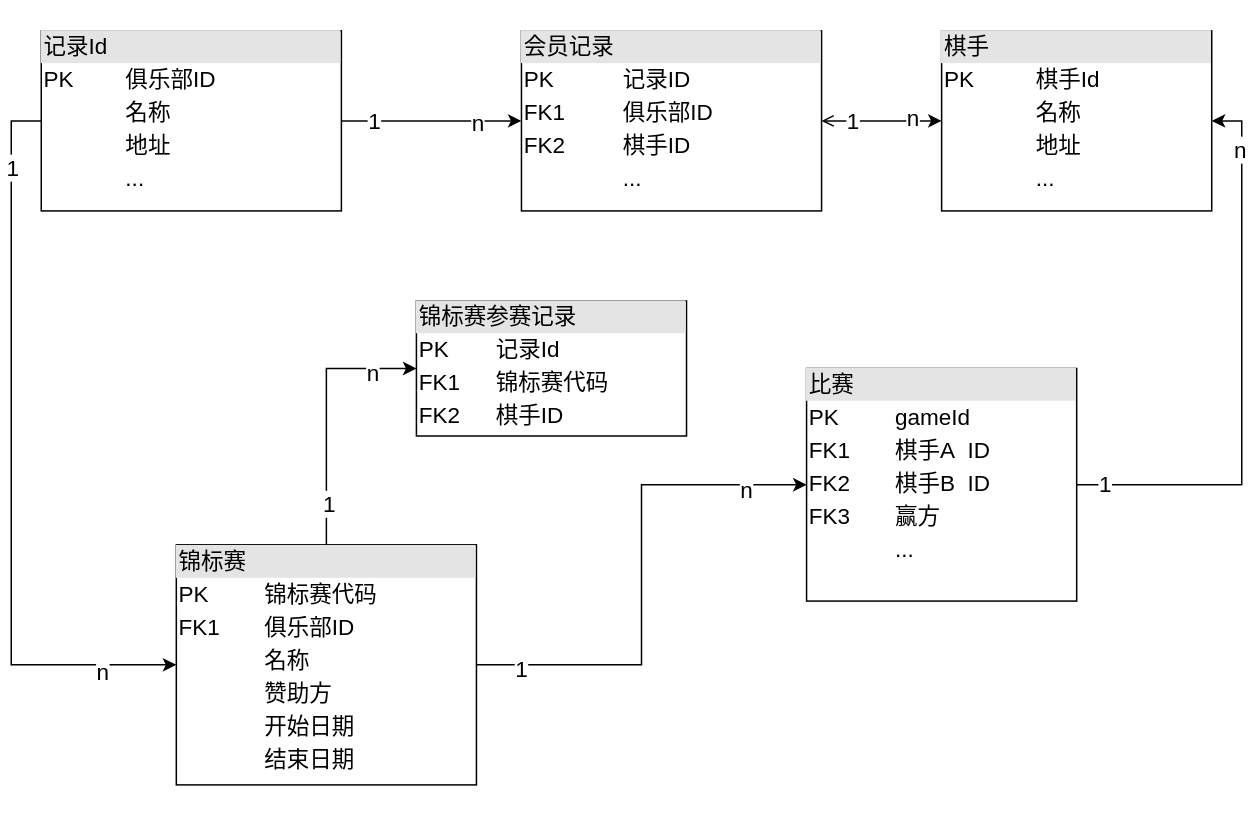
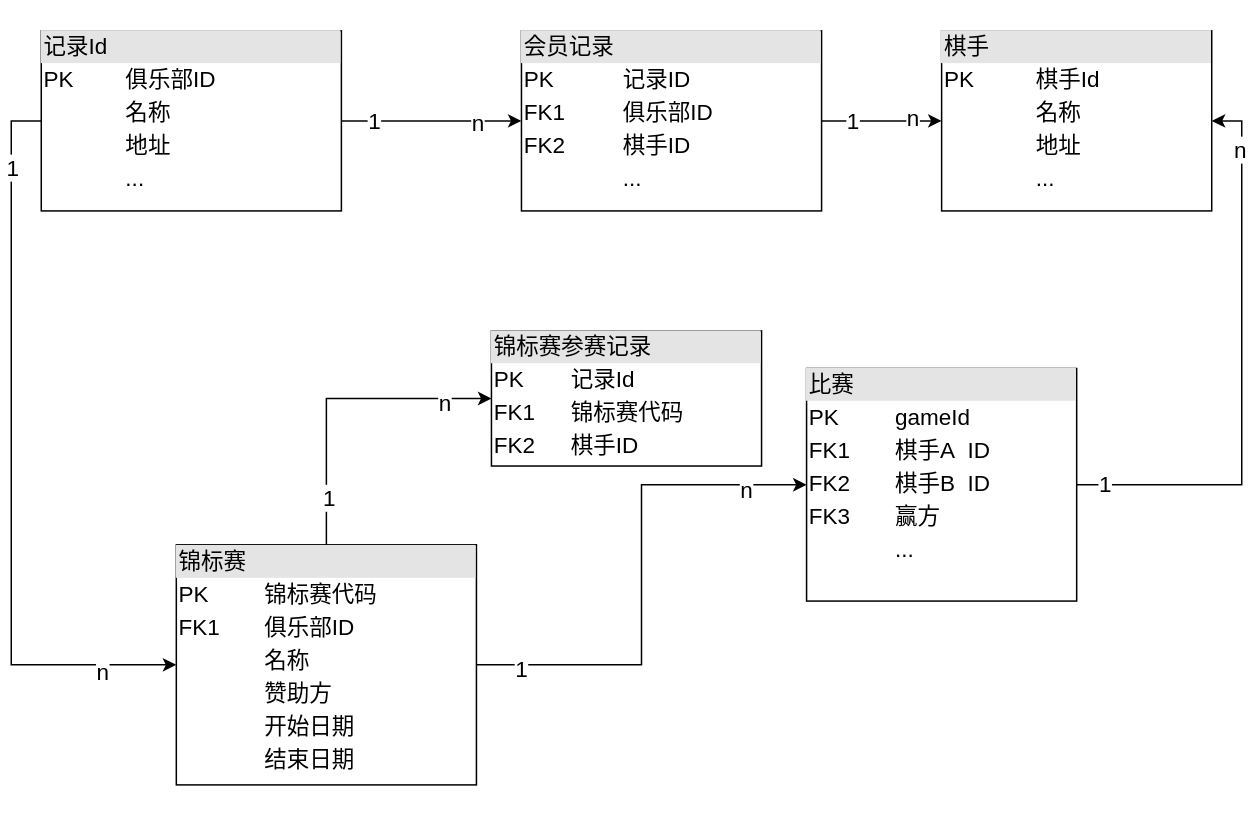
  <mxCell id="0" />
  <mxCell id="1" parent="0" />
  <mxCell id="2" style="edgeStyle=orthogonalEdgeStyle;rounded=0;orthogonalLoop=1;jettySize=auto;html=1;entryX=0;entryY=0.5;entryDx=0;entryDy=0;fontSize=15;exitX=0;exitY=0.5;exitDx=0;exitDy=0;" edge="1" parent="1" source="5" target="13"><mxGeometry relative="1" as="geometry" /></mxCell>
  <mxCell id="3" value="1" style="edgeLabel;html=1;align=center;verticalAlign=middle;resizable=0;points=[];fontSize=15;" vertex="1" connectable="0" parent="2"><mxGeometry x="-0.863" relative="1" as="geometry"><mxPoint y="16" as="offset" /></mxGeometry></mxCell>
  <mxCell id="4" value="n" style="edgeLabel;html=1;align=center;verticalAlign=middle;resizable=0;points=[];fontSize=15;" vertex="1" connectable="0" parent="2"><mxGeometry x="0.8" y="-4" relative="1" as="geometry"><mxPoint as="offset" /></mxGeometry></mxCell>
  <mxCell id="5" value="&lt;div style=&quot;box-sizing: border-box; width: 100%; background: rgb(228, 228, 228); padding: 2px; font-size: 15px;&quot;&gt;记录Id&lt;/div&gt;&lt;table style=&quot;width: 100%; font-size: 15px;&quot; cellpadding=&quot;2&quot; cellspacing=&quot;0&quot;&gt;&lt;tbody style=&quot;font-size: 15px;&quot;&gt;&lt;tr style=&quot;font-size: 15px;&quot;&gt;&lt;td style=&quot;font-size: 15px;&quot;&gt;PK&lt;/td&gt;&lt;td style=&quot;font-size: 15px;&quot;&gt;俱乐部ID&lt;/td&gt;&lt;/tr&gt;&lt;tr style=&quot;font-size: 15px;&quot;&gt;&lt;td style=&quot;font-size: 15px;&quot;&gt;&lt;br style=&quot;font-size: 15px;&quot;&gt;&lt;/td&gt;&lt;td style=&quot;font-size: 15px;&quot;&gt;名称&lt;/td&gt;&lt;/tr&gt;&lt;tr style=&quot;font-size: 15px;&quot;&gt;&lt;td style=&quot;font-size: 15px;&quot;&gt;&lt;/td&gt;&lt;td style=&quot;font-size: 15px;&quot;&gt;地址&lt;br style=&quot;font-size: 15px;&quot;&gt;&lt;/td&gt;&lt;/tr&gt;&lt;tr style=&quot;font-size: 15px;&quot;&gt;&lt;td style=&quot;font-size: 15px;&quot;&gt;&lt;br style=&quot;font-size: 15px;&quot;&gt;&lt;/td&gt;&lt;td style=&quot;font-size: 15px;&quot;&gt;...&lt;/td&gt;&lt;/tr&gt;&lt;/tbody&gt;&lt;/table&gt;" style="verticalAlign=top;align=left;overflow=fill;html=1;fontSize=15;" vertex="1" parent="1"><mxGeometry x="20" y="20" width="200" height="120" as="geometry" /></mxCell>
  <mxCell id="6" style="edgeStyle=orthogonalEdgeStyle;rounded=0;orthogonalLoop=1;jettySize=auto;html=1;exitX=0;exitY=0.5;exitDx=0;exitDy=0;entryX=1;entryY=0.5;entryDx=0;entryDy=0;fontSize=15;startArrow=classic;startFill=1;endArrow=none;endFill=0;" edge="1" parent="1" source="9" target="5"><mxGeometry relative="1" as="geometry" /></mxCell>
  <mxCell id="7" value="n" style="edgeLabel;html=1;align=center;verticalAlign=middle;resizable=0;points=[];fontSize=15;" vertex="1" connectable="0" parent="6"><mxGeometry x="-0.78" relative="1" as="geometry"><mxPoint x="-17" as="offset" /></mxGeometry></mxCell>
  <mxCell id="8" value="1" style="edgeLabel;html=1;align=center;verticalAlign=middle;resizable=0;points=[];fontSize=15;" vertex="1" connectable="0" parent="6"><mxGeometry x="0.653" y="-1" relative="1" as="geometry"><mxPoint as="offset" /></mxGeometry></mxCell>
  <mxCell id="9" value="&lt;div style=&quot;box-sizing: border-box; width: 100%; background: rgb(228, 228, 228); padding: 2px; font-size: 15px;&quot;&gt;会员记录&lt;/div&gt;&lt;table style=&quot;width: 100%; font-size: 15px;&quot; cellpadding=&quot;2&quot; cellspacing=&quot;0&quot;&gt;&lt;tbody style=&quot;font-size: 15px;&quot;&gt;&lt;tr style=&quot;font-size: 15px;&quot;&gt;&lt;td style=&quot;font-size: 15px;&quot;&gt;PK&lt;/td&gt;&lt;td style=&quot;font-size: 15px;&quot;&gt;记录ID&lt;/td&gt;&lt;/tr&gt;&lt;tr style=&quot;font-size: 15px;&quot;&gt;&lt;td style=&quot;font-size: 15px;&quot;&gt;FK1&lt;/td&gt;&lt;td style=&quot;font-size: 15px;&quot;&gt;俱乐部ID&lt;/td&gt;&lt;/tr&gt;&lt;tr style=&quot;font-size: 15px;&quot;&gt;&lt;td style=&quot;font-size: 15px;&quot;&gt;FK2&lt;/td&gt;&lt;td style=&quot;font-size: 15px;&quot;&gt;棋手ID&lt;/td&gt;&lt;/tr&gt;&lt;tr style=&quot;font-size: 15px;&quot;&gt;&lt;td style=&quot;font-size: 15px;&quot;&gt;&lt;br style=&quot;font-size: 15px;&quot;&gt;&lt;/td&gt;&lt;td style=&quot;font-size: 15px;&quot;&gt;...&lt;/td&gt;&lt;/tr&gt;&lt;/tbody&gt;&lt;/table&gt;" style="verticalAlign=top;align=left;overflow=fill;html=1;fontSize=15;" vertex="1" parent="1"><mxGeometry x="340" y="20" width="200" height="120" as="geometry" /></mxCell>
  <mxCell id="10" style="edgeStyle=orthogonalEdgeStyle;rounded=0;orthogonalLoop=1;jettySize=auto;html=1;exitX=1;exitY=0.5;exitDx=0;exitDy=0;entryX=0;entryY=0.5;entryDx=0;entryDy=0;fontSize=15;startArrow=none;startFill=0;endArrow=classic;endFill=1;" edge="1" parent="1" source="13" target="17"><mxGeometry relative="1" as="geometry" /></mxCell>
  <mxCell id="11" value="1" style="edgeLabel;html=1;align=center;verticalAlign=middle;resizable=0;points=[];fontSize=15;" vertex="1" connectable="0" parent="10"><mxGeometry x="-0.829" y="-2" relative="1" as="geometry"><mxPoint as="offset" /></mxGeometry></mxCell>
  <mxCell id="12" value="n" style="edgeLabel;html=1;align=center;verticalAlign=middle;resizable=0;points=[];fontSize=15;" vertex="1" connectable="0" parent="10"><mxGeometry x="0.76" y="-3" relative="1" as="geometry"><mxPoint as="offset" /></mxGeometry></mxCell>
  <mxCell id="13" value="&lt;div style=&quot;box-sizing:border-box;width:100%;background:#e4e4e4;padding:2px;&quot;&gt;锦标赛&lt;/div&gt;&lt;table style=&quot;width:100%;font-size:1em;&quot; cellpadding=&quot;2&quot; cellspacing=&quot;0&quot;&gt;&lt;tbody&gt;&lt;tr&gt;&lt;td&gt;PK&lt;/td&gt;&lt;td&gt;锦标赛代码&lt;/td&gt;&lt;/tr&gt;&lt;tr&gt;&lt;td&gt;FK1&lt;/td&gt;&lt;td&gt;俱乐部ID&lt;/td&gt;&lt;/tr&gt;&lt;tr&gt;&lt;td&gt;&lt;/td&gt;&lt;td&gt;名称&lt;/td&gt;&lt;/tr&gt;&lt;tr&gt;&lt;td&gt;&lt;br&gt;&lt;/td&gt;&lt;td&gt;赞助方&lt;/td&gt;&lt;/tr&gt;&lt;tr&gt;&lt;td&gt;&lt;br&gt;&lt;/td&gt;&lt;td&gt;开始日期&lt;/td&gt;&lt;/tr&gt;&lt;tr&gt;&lt;td&gt;&lt;br&gt;&lt;/td&gt;&lt;td&gt;结束日期&lt;/td&gt;&lt;/tr&gt;&lt;/tbody&gt;&lt;/table&gt;" style="verticalAlign=top;align=left;overflow=fill;html=1;fontSize=15;" vertex="1" parent="1"><mxGeometry x="110" y="362.5" width="200" height="160" as="geometry" /></mxCell>
  <mxCell id="14" style="edgeStyle=orthogonalEdgeStyle;rounded=0;orthogonalLoop=1;jettySize=auto;html=1;exitX=1;exitY=0.5;exitDx=0;exitDy=0;entryX=1;entryY=0.5;entryDx=0;entryDy=0;fontSize=15;" edge="1" parent="1" source="17" target="21"><mxGeometry relative="1" as="geometry" /></mxCell>
  <mxCell id="15" value="1" style="edgeLabel;html=1;align=center;verticalAlign=middle;resizable=0;points=[];fontSize=15;" vertex="1" connectable="0" parent="14"><mxGeometry x="-0.906" y="1" relative="1" as="geometry"><mxPoint as="offset" /></mxGeometry></mxCell>
  <mxCell id="16" value="n" style="edgeLabel;html=1;align=center;verticalAlign=middle;resizable=0;points=[];fontSize=15;" vertex="1" connectable="0" parent="14"><mxGeometry x="0.792" y="2" relative="1" as="geometry"><mxPoint as="offset" /></mxGeometry></mxCell>
  <mxCell id="17" value="&lt;div style=&quot;box-sizing:border-box;width:100%;background:#e4e4e4;padding:2px;&quot;&gt;比赛&lt;/div&gt;&lt;table style=&quot;width:100%;font-size:1em;&quot; cellpadding=&quot;2&quot; cellspacing=&quot;0&quot;&gt;&lt;tbody&gt;&lt;tr&gt;&lt;td&gt;PK&lt;/td&gt;&lt;td&gt;gameId&lt;/td&gt;&lt;/tr&gt;&lt;tr&gt;&lt;td&gt;FK1&lt;/td&gt;&lt;td&gt;棋手A&amp;nbsp; ID&lt;/td&gt;&lt;/tr&gt;&lt;tr&gt;&lt;td&gt;FK2&lt;/td&gt;&lt;td&gt;棋手B&amp;nbsp; ID&lt;br&gt;&lt;/td&gt;&lt;/tr&gt;&lt;tr&gt;&lt;td&gt;FK3&lt;/td&gt;&lt;td&gt;赢方&lt;/td&gt;&lt;/tr&gt;&lt;tr&gt;&lt;td&gt;&lt;br&gt;&lt;/td&gt;&lt;td&gt;...&lt;/td&gt;&lt;/tr&gt;&lt;/tbody&gt;&lt;/table&gt;" style="verticalAlign=top;align=left;overflow=fill;html=1;fontSize=15;" vertex="1" parent="1"><mxGeometry x="530" y="245" width="180" height="155" as="geometry" /></mxCell>
- <mxCell id="18" style="edgeStyle=orthogonalEdgeStyle;rounded=0;orthogonalLoop=1;jettySize=auto;html=1;entryX=1;entryY=0.5;entryDx=0;entryDy=0;fontSize=15;startArrow=classic;startFill=1;endArrow=open;endFill=0;" edge="1" parent="1" source="21" target="9"><mxGeometry relative="1" as="geometry" /></mxCell>
+ <mxCell id="18" style="edgeStyle=orthogonalEdgeStyle;rounded=0;orthogonalLoop=1;jettySize=auto;html=1;entryX=1;entryY=0.5;entryDx=0;entryDy=0;fontSize=15;startArrow=classic;startFill=1;endArrow=none;endFill=0;" edge="1" parent="1" source="21" target="9"><mxGeometry relative="1" as="geometry" /></mxCell>
  <mxCell id="19" value="1" style="edgeLabel;html=1;align=center;verticalAlign=middle;resizable=0;points=[];fontSize=15;" vertex="1" connectable="0" parent="18"><mxGeometry x="0.742" y="-1" relative="1" as="geometry"><mxPoint x="10" as="offset" /></mxGeometry></mxCell>
  <mxCell id="20" value="n" style="edgeLabel;html=1;align=center;verticalAlign=middle;resizable=0;points=[];fontSize=15;" vertex="1" connectable="0" parent="18"><mxGeometry x="-0.66" y="-3" relative="1" as="geometry"><mxPoint x="-6" as="offset" /></mxGeometry></mxCell>
  <mxCell id="21" value="&lt;div style=&quot;box-sizing:border-box;width:100%;background:#e4e4e4;padding:2px;&quot;&gt;棋手&lt;/div&gt;&lt;table style=&quot;width:100%;font-size:1em;&quot; cellpadding=&quot;2&quot; cellspacing=&quot;0&quot;&gt;&lt;tbody&gt;&lt;tr&gt;&lt;td&gt;PK&lt;/td&gt;&lt;td&gt;棋手Id&lt;/td&gt;&lt;/tr&gt;&lt;tr&gt;&lt;td&gt;&lt;br&gt;&lt;/td&gt;&lt;td&gt;名称&lt;/td&gt;&lt;/tr&gt;&lt;tr&gt;&lt;td&gt;&lt;/td&gt;&lt;td&gt;地址&lt;/td&gt;&lt;/tr&gt;&lt;tr&gt;&lt;td&gt;&lt;br&gt;&lt;/td&gt;&lt;td&gt;...&lt;/td&gt;&lt;/tr&gt;&lt;/tbody&gt;&lt;/table&gt;" style="verticalAlign=top;align=left;overflow=fill;html=1;fontSize=15;" vertex="1" parent="1"><mxGeometry x="620" y="20" width="180" height="120" as="geometry" /></mxCell>
  <mxCell id="22" style="edgeStyle=orthogonalEdgeStyle;rounded=0;orthogonalLoop=1;jettySize=auto;html=1;exitX=0;exitY=0.5;exitDx=0;exitDy=0;entryX=0.5;entryY=0;entryDx=0;entryDy=0;fontSize=15;startArrow=classic;startFill=1;endArrow=none;endFill=0;" edge="1" parent="1" source="25" target="13"><mxGeometry relative="1" as="geometry" /></mxCell>
  <mxCell id="23" value="n" style="edgeLabel;html=1;align=center;verticalAlign=middle;resizable=0;points=[];fontSize=15;" vertex="1" connectable="0" parent="22"><mxGeometry x="-0.858" y="2" relative="1" as="geometry"><mxPoint x="-17" as="offset" /></mxGeometry></mxCell>
  <mxCell id="24" value="1" style="edgeLabel;html=1;align=center;verticalAlign=middle;resizable=0;points=[];fontSize=15;" vertex="1" connectable="0" parent="22"><mxGeometry x="0.683" y="1" relative="1" as="geometry"><mxPoint as="offset" /></mxGeometry></mxCell>
- <mxCell id="25" value="&lt;div style=&quot;box-sizing:border-box;width:100%;background:#e4e4e4;padding:2px;&quot;&gt;锦标赛参赛记录&lt;/div&gt;&lt;table style=&quot;width:100%;font-size:1em;&quot; cellpadding=&quot;2&quot; cellspacing=&quot;0&quot;&gt;&lt;tbody&gt;&lt;tr&gt;&lt;td&gt;PK&lt;/td&gt;&lt;td&gt;记录Id&lt;/td&gt;&lt;/tr&gt;&lt;tr&gt;&lt;td&gt;FK1&lt;/td&gt;&lt;td&gt;锦标赛代码&lt;/td&gt;&lt;/tr&gt;&lt;tr&gt;&lt;td&gt;FK2&lt;/td&gt;&lt;td&gt;棋手ID&lt;/td&gt;&lt;/tr&gt;&lt;/tbody&gt;&lt;/table&gt;" style="verticalAlign=top;align=left;overflow=fill;html=1;fontSize=15;" vertex="1" parent="1"><mxGeometry x="270" y="200" width="180" height="90" as="geometry" /></mxCell>
+ <mxCell id="25" value="&lt;div style=&quot;box-sizing:border-box;width:100%;background:#e4e4e4;padding:2px;&quot;&gt;锦标赛参赛记录&lt;/div&gt;&lt;table style=&quot;width:100%;font-size:1em;&quot; cellpadding=&quot;2&quot; cellspacing=&quot;0&quot;&gt;&lt;tbody&gt;&lt;tr&gt;&lt;td&gt;PK&lt;/td&gt;&lt;td&gt;记录Id&lt;/td&gt;&lt;/tr&gt;&lt;tr&gt;&lt;td&gt;FK1&lt;/td&gt;&lt;td&gt;锦标赛代码&lt;/td&gt;&lt;/tr&gt;&lt;tr&gt;&lt;td&gt;FK2&lt;/td&gt;&lt;td&gt;棋手ID&lt;/td&gt;&lt;/tr&gt;&lt;/tbody&gt;&lt;/table&gt;" style="verticalAlign=top;align=left;overflow=fill;html=1;fontSize=15;" vertex="1" parent="1"><mxGeometry x="320" y="220" width="180" height="90" as="geometry" /></mxCell>
